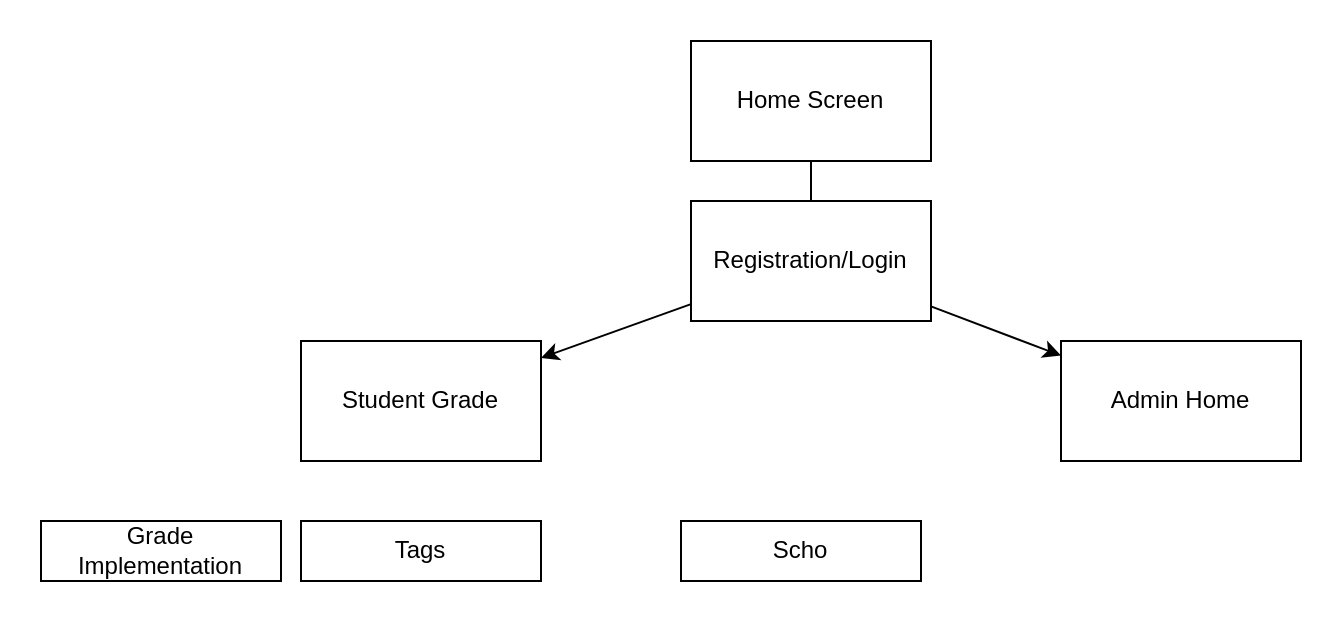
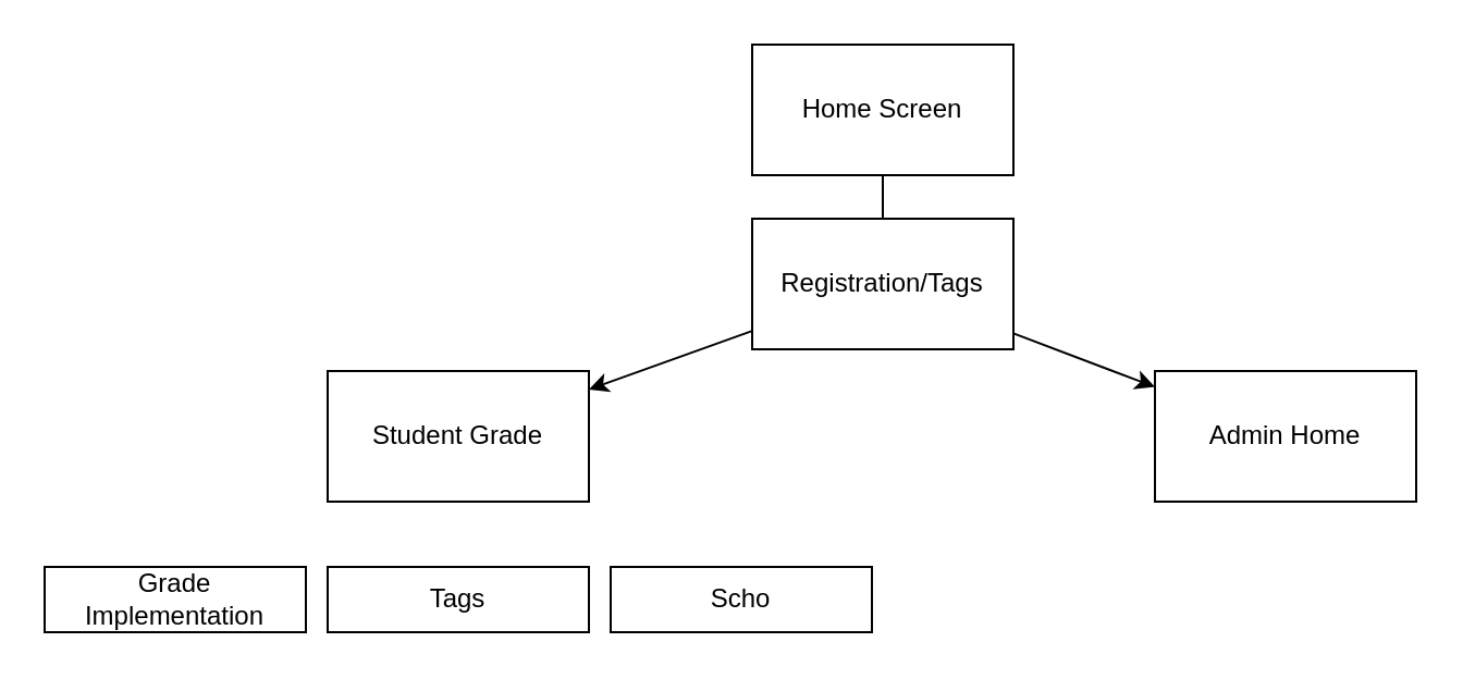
  <mxCell id="0" />
  <mxCell id="1" parent="0" />
  <mxCell id="2" value="Home Screen" style="rounded=0;whiteSpace=wrap;html=1;" parent="1" vertex="1"><mxGeometry x="345" y="20" width="120" height="60" as="geometry" /></mxCell>
- <mxCell id="3" value="Registration/Login" style="rounded=0;whiteSpace=wrap;html=1;" parent="1" vertex="1"><mxGeometry x="345" y="100" width="120" height="60" as="geometry" /></mxCell>
+ <mxCell id="3" value="Registration/Tags" style="rounded=0;whiteSpace=wrap;html=1;" parent="1" vertex="1"><mxGeometry x="345" y="100" width="120" height="60" as="geometry" /></mxCell>
  <mxCell id="4" value="" style="endArrow=none;html=1;rounded=0;" parent="1" source="3" target="2" edge="1"><mxGeometry width="50" height="50" relative="1" as="geometry"><mxPoint x="380" y="340" as="sourcePoint" /><mxPoint x="430" y="290" as="targetPoint" /></mxGeometry></mxCell>
  <mxCell id="5" value="Student Grade" style="rounded=0;whiteSpace=wrap;html=1;" parent="1" vertex="1"><mxGeometry x="150" y="170" width="120" height="60" as="geometry" /></mxCell>
  <mxCell id="6" value="Admin Home" style="rounded=0;whiteSpace=wrap;html=1;" parent="1" vertex="1"><mxGeometry x="530" y="170" width="120" height="60" as="geometry" /></mxCell>
  <mxCell id="7" value="" style="endArrow=classic;html=1;rounded=0;" parent="1" source="3" target="5" edge="1"><mxGeometry width="50" height="50" relative="1" as="geometry"><mxPoint x="380" y="340" as="sourcePoint" /><mxPoint x="430" y="290" as="targetPoint" /></mxGeometry></mxCell>
  <mxCell id="8" value="" style="endArrow=classic;html=1;rounded=0;" parent="1" source="3" target="6" edge="1"><mxGeometry width="50" height="50" relative="1" as="geometry"><mxPoint x="380" y="340" as="sourcePoint" /><mxPoint x="430" y="290" as="targetPoint" /></mxGeometry></mxCell>
  <mxCell id="9" value="Grade Implementation" style="rounded=0;whiteSpace=wrap;html=1;" vertex="1" parent="1"><mxGeometry x="20" y="260" width="120" height="30" as="geometry" /></mxCell>
  <mxCell id="10" value="Tags" style="rounded=0;whiteSpace=wrap;html=1;" vertex="1" parent="1"><mxGeometry x="150" y="260" width="120" height="30" as="geometry" /></mxCell>
  <mxCell id="11" style="edgeStyle=orthogonalEdgeStyle;rounded=0;orthogonalLoop=1;jettySize=auto;html=1;exitX=0.5;exitY=1;exitDx=0;exitDy=0;" edge="1" parent="1" source="10" target="10"><mxGeometry relative="1" as="geometry" /></mxCell>
- <mxCell id="12" value="Scho" style="rounded=0;whiteSpace=wrap;html=1;" vertex="1" parent="1"><mxGeometry x="340" y="260" width="120" height="30" as="geometry" /></mxCell>
+ <mxCell id="12" value="Scho" style="rounded=0;whiteSpace=wrap;html=1;" vertex="1" parent="1"><mxGeometry x="280" y="260" width="120" height="30" as="geometry" /></mxCell>
